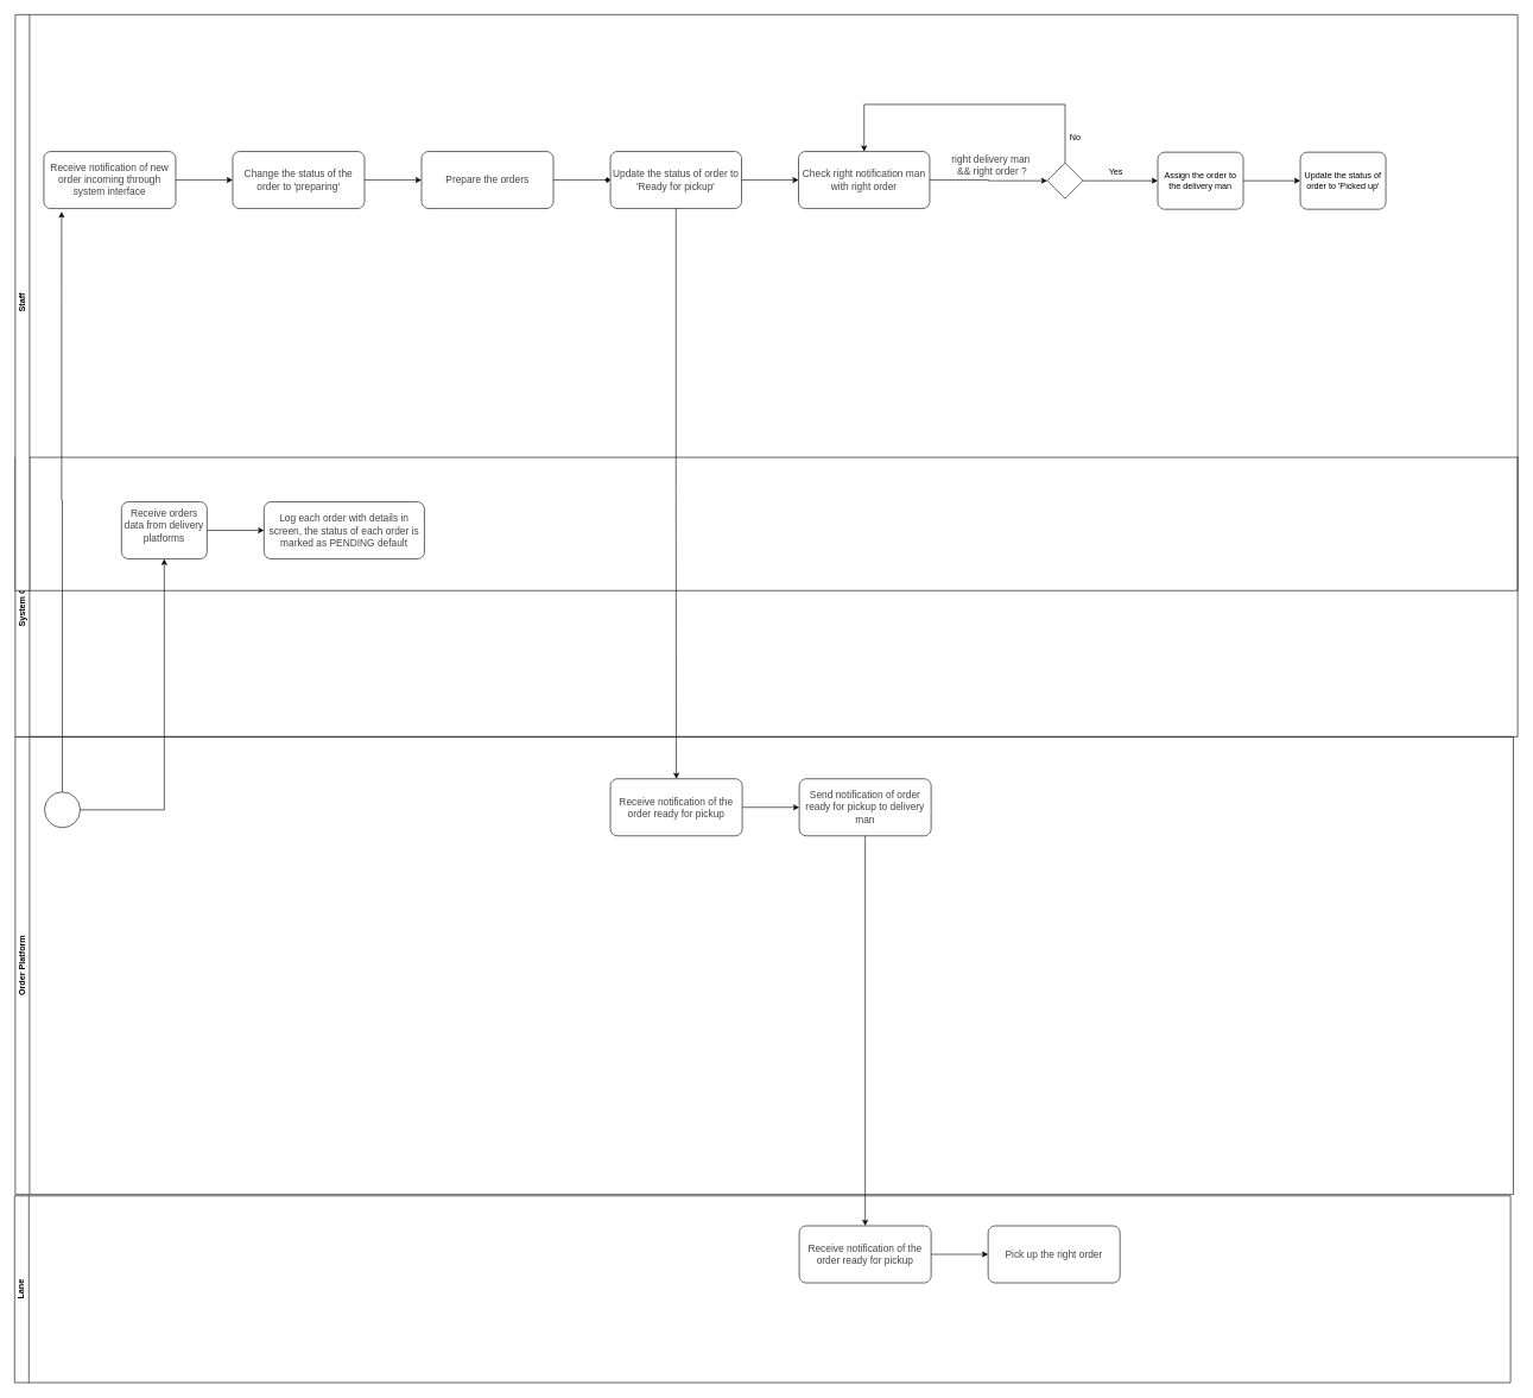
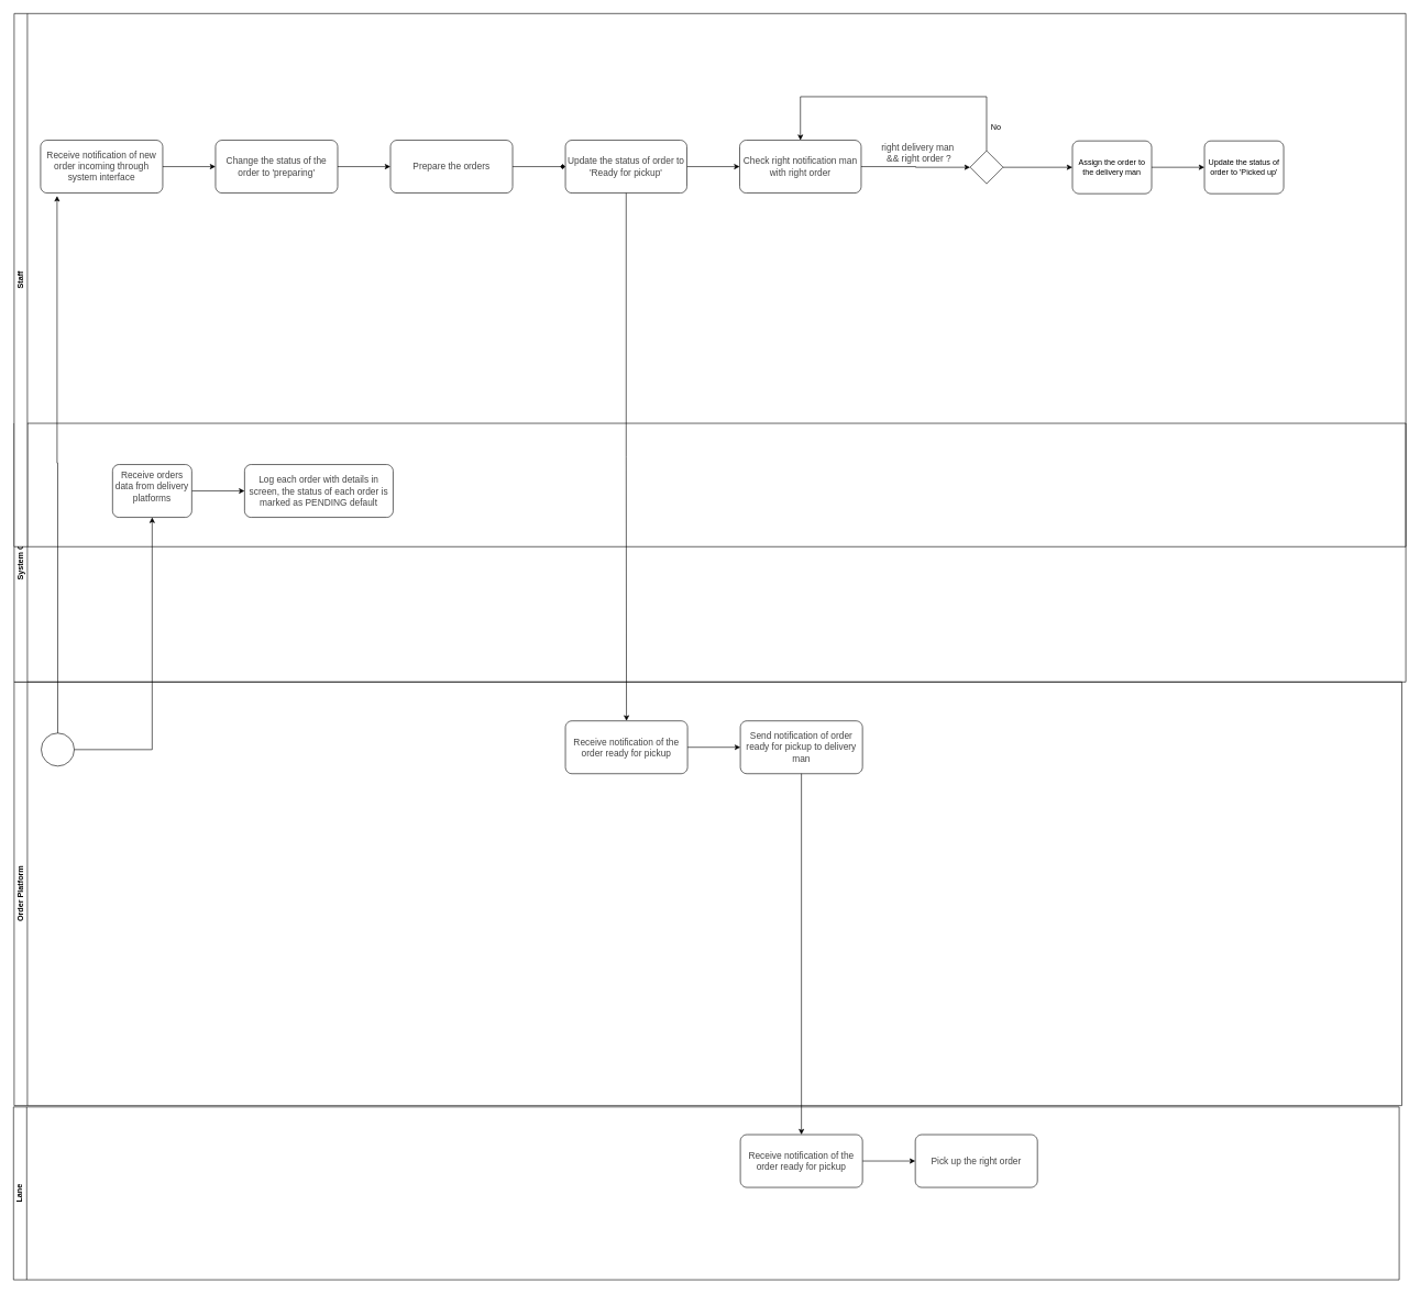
  <mxCell id="0" />
  <mxCell id="1" parent="0" />
  <mxCell id="2" value="Order Platform" style="swimlane;startSize=20;horizontal=0;html=1;whiteSpace=wrap;" vertex="1" parent="1"><mxGeometry x="21" y="1033" width="2102" height="642" as="geometry" /></mxCell>
  <mxCell id="3" value="" style="points=[[0.145,0.145,0],[0.5,0,0],[0.855,0.145,0],[1,0.5,0],[0.855,0.855,0],[0.5,1,0],[0.145,0.855,0],[0,0.5,0]];shape=mxgraph.bpmn.event;html=1;verticalLabelPosition=bottom;labelBackgroundColor=#ffffff;verticalAlign=top;align=center;perimeter=ellipsePerimeter;outlineConnect=0;aspect=fixed;outline=standard;symbol=general;" vertex="1" parent="2"><mxGeometry x="41" y="77.5" width="50" height="50" as="geometry" /></mxCell>
  <mxCell id="4" value="" style="edgeStyle=orthogonalEdgeStyle;rounded=0;orthogonalLoop=1;jettySize=auto;html=1;" edge="1" parent="2" source="5" target="6"><mxGeometry relative="1" as="geometry" /></mxCell>
  <mxCell id="5" value="&lt;span style=&quot;color: rgb(68, 68, 68); font-family: Arial, sans-serif; font-size: 13.944px;&quot;&gt;Receive notification of the order ready for pickup&lt;/span&gt;" style="points=[[0.25,0,0],[0.5,0,0],[0.75,0,0],[1,0.25,0],[1,0.5,0],[1,0.75,0],[0.75,1,0],[0.5,1,0],[0.25,1,0],[0,0.75,0],[0,0.5,0],[0,0.25,0]];shape=mxgraph.bpmn.task;whiteSpace=wrap;rectStyle=rounded;size=10;html=1;container=1;expand=0;collapsible=0;taskMarker=abstract;" vertex="1" parent="2"><mxGeometry x="835" y="59" width="185" height="80" as="geometry" /></mxCell>
  <mxCell id="6" value="&lt;span style=&quot;color: rgb(68, 68, 68); font-family: Arial, sans-serif; font-size: 13.944px;&quot;&gt;Send notification of order ready for pickup to delivery man&lt;/span&gt;" style="points=[[0.25,0,0],[0.5,0,0],[0.75,0,0],[1,0.25,0],[1,0.5,0],[1,0.75,0],[0.75,1,0],[0.5,1,0],[0.25,1,0],[0,0.75,0],[0,0.5,0],[0,0.25,0]];shape=mxgraph.bpmn.task;whiteSpace=wrap;rectStyle=rounded;size=10;html=1;container=1;expand=0;collapsible=0;taskMarker=abstract;" vertex="1" parent="2"><mxGeometry x="1100" y="59" width="185" height="80" as="geometry" /></mxCell>
  <mxCell id="7" value="System Center" style="swimlane;startSize=20;horizontal=0;html=1;whiteSpace=wrap;" vertex="1" parent="1"><mxGeometry x="21" y="641" width="2108" height="392" as="geometry" /></mxCell>
  <mxCell id="8" value="" style="edgeStyle=orthogonalEdgeStyle;rounded=0;orthogonalLoop=1;jettySize=auto;html=1;" edge="1" parent="7" source="9" target="10"><mxGeometry relative="1" as="geometry" /></mxCell>
  <mxCell id="9" value="&#10;&lt;span style=&quot;color: rgb(68, 68, 68); font-family: Arial, sans-serif; font-size: 13.944px; font-style: normal; font-variant-ligatures: normal; font-variant-caps: normal; font-weight: 400; letter-spacing: normal; orphans: 2; text-align: center; text-indent: 0px; text-transform: none; widows: 2; word-spacing: 0px; -webkit-text-stroke-width: 0px; white-space: normal; text-decoration-thickness: initial; text-decoration-style: initial; text-decoration-color: initial; display: inline !important; float: none;&quot;&gt;Receive orders data from delivery platforms&lt;/span&gt;&#10;&#10;" style="points=[[0.25,0,0],[0.5,0,0],[0.75,0,0],[1,0.25,0],[1,0.5,0],[1,0.75,0],[0.75,1,0],[0.5,1,0],[0.25,1,0],[0,0.75,0],[0,0.5,0],[0,0.25,0]];shape=mxgraph.bpmn.task;whiteSpace=wrap;rectStyle=rounded;size=10;html=1;container=1;expand=0;collapsible=0;taskMarker=abstract;" vertex="1" parent="7"><mxGeometry x="149" y="62.5" width="120" height="80" as="geometry" /></mxCell>
  <mxCell id="10" value="&lt;span style=&quot;color: rgb(68, 68, 68); font-family: Arial, sans-serif; font-size: 13.944px;&quot;&gt;Log each order with details in screen, the status of each order is marked as PENDING default&lt;/span&gt;" style="points=[[0.25,0,0],[0.5,0,0],[0.75,0,0],[1,0.25,0],[1,0.5,0],[1,0.75,0],[0.75,1,0],[0.5,1,0],[0.25,1,0],[0,0.75,0],[0,0.5,0],[0,0.25,0]];shape=mxgraph.bpmn.task;whiteSpace=wrap;rectStyle=rounded;size=10;html=1;container=1;expand=0;collapsible=0;taskMarker=abstract;fontStyle=0;verticalAlign=middle;align=center;" vertex="1" parent="7"><mxGeometry x="349" y="62.5" width="225" height="80" as="geometry" /></mxCell>
  <mxCell id="11" value="Staff" style="swimlane;startSize=20;horizontal=0;html=1;whiteSpace=wrap;" vertex="1" parent="7"><mxGeometry y="-621" width="2108" height="808" as="geometry" /></mxCell>
  <mxCell id="12" value="" style="edgeStyle=orthogonalEdgeStyle;rounded=0;orthogonalLoop=1;jettySize=auto;html=1;" edge="1" parent="11" source="13" target="15"><mxGeometry relative="1" as="geometry" /></mxCell>
  <mxCell id="13" value="&lt;span style=&quot;color: rgb(68, 68, 68); font-family: Arial, sans-serif; font-size: 13.944px;&quot;&gt;Receive notification of new order incoming through system interface&lt;/span&gt;" style="points=[[0.25,0,0],[0.5,0,0],[0.75,0,0],[1,0.25,0],[1,0.5,0],[1,0.75,0],[0.75,1,0],[0.5,1,0],[0.25,1,0],[0,0.75,0],[0,0.5,0],[0,0.25,0]];shape=mxgraph.bpmn.task;whiteSpace=wrap;rectStyle=rounded;size=10;html=1;container=1;expand=0;collapsible=0;taskMarker=abstract;" vertex="1" parent="11"><mxGeometry x="40" y="192" width="185" height="80" as="geometry" /></mxCell>
  <mxCell id="14" value="" style="edgeStyle=orthogonalEdgeStyle;rounded=0;orthogonalLoop=1;jettySize=auto;html=1;" edge="1" parent="11" source="15" target="17"><mxGeometry relative="1" as="geometry" /></mxCell>
  <mxCell id="15" value="&lt;span style=&quot;color: rgb(68, 68, 68); font-family: Arial, sans-serif; font-size: 13.944px;&quot;&gt;Change the status of the order to 'preparing'&lt;/span&gt;" style="points=[[0.25,0,0],[0.5,0,0],[0.75,0,0],[1,0.25,0],[1,0.5,0],[1,0.75,0],[0.75,1,0],[0.5,1,0],[0.25,1,0],[0,0.75,0],[0,0.5,0],[0,0.25,0]];shape=mxgraph.bpmn.task;whiteSpace=wrap;rectStyle=rounded;size=10;html=1;container=1;expand=0;collapsible=0;taskMarker=abstract;" vertex="1" parent="11"><mxGeometry x="305" y="192" width="185" height="80" as="geometry" /></mxCell>
  <mxCell id="16" value="" style="edgeStyle=orthogonalEdgeStyle;rounded=0;orthogonalLoop=1;jettySize=auto;html=1;endArrow=diamond;" edge="1" parent="11" source="17" target="19"><mxGeometry relative="1" as="geometry" /></mxCell>
  <mxCell id="17" value="&lt;font face=&quot;Arial, sans-serif&quot; color=&quot;#444444&quot;&gt;&lt;span style=&quot;font-size: 13.944px;&quot;&gt;Prepare the orders&lt;/span&gt;&lt;/font&gt;" style="points=[[0.25,0,0],[0.5,0,0],[0.75,0,0],[1,0.25,0],[1,0.5,0],[1,0.75,0],[0.75,1,0],[0.5,1,0],[0.25,1,0],[0,0.75,0],[0,0.5,0],[0,0.25,0]];shape=mxgraph.bpmn.task;whiteSpace=wrap;rectStyle=rounded;size=10;html=1;container=1;expand=0;collapsible=0;taskMarker=abstract;" vertex="1" parent="11"><mxGeometry x="570" y="192" width="185" height="80" as="geometry" /></mxCell>
  <mxCell id="18" value="" style="edgeStyle=orthogonalEdgeStyle;rounded=0;orthogonalLoop=1;jettySize=auto;html=1;" edge="1" parent="11" source="19" target="20"><mxGeometry relative="1" as="geometry" /></mxCell>
  <mxCell id="19" value="&lt;font face=&quot;Arial, sans-serif&quot; color=&quot;#444444&quot;&gt;&lt;span style=&quot;font-size: 13.944px;&quot;&gt;Update the status of order to 'Ready for pickup'&lt;/span&gt;&lt;/font&gt;" style="points=[[0.25,0,0],[0.5,0,0],[0.75,0,0],[1,0.25,0],[1,0.5,0],[1,0.75,0],[0.75,1,0],[0.5,1,0],[0.25,1,0],[0,0.75,0],[0,0.5,0],[0,0.25,0]];shape=mxgraph.bpmn.task;whiteSpace=wrap;rectStyle=rounded;size=10;html=1;container=1;expand=0;collapsible=0;taskMarker=abstract;" vertex="1" parent="11"><mxGeometry x="835" y="192" width="184" height="80" as="geometry" /></mxCell>
  <mxCell id="20" value="&lt;font face=&quot;Arial, sans-serif&quot; color=&quot;#444444&quot;&gt;&lt;span style=&quot;font-size: 13.944px;&quot;&gt;Check right notification man with right order&lt;/span&gt;&lt;/font&gt;" style="points=[[0.25,0,0],[0.5,0,0],[0.75,0,0],[1,0.25,0],[1,0.5,0],[1,0.75,0],[0.75,1,0],[0.5,1,0],[0.25,1,0],[0,0.75,0],[0,0.5,0],[0,0.25,0]];shape=mxgraph.bpmn.task;whiteSpace=wrap;rectStyle=rounded;size=10;html=1;container=1;expand=0;collapsible=0;taskMarker=abstract;" vertex="1" parent="11"><mxGeometry x="1099" y="192" width="184" height="80" as="geometry" /></mxCell>
  <mxCell id="21" value="" style="points=[[0.25,0.25,0],[0.5,0,0],[0.75,0.25,0],[1,0.5,0],[0.75,0.75,0],[0.5,1,0],[0.25,0.75,0],[0,0.5,0]];shape=mxgraph.bpmn.gateway2;html=1;verticalLabelPosition=bottom;labelBackgroundColor=#ffffff;verticalAlign=top;align=center;perimeter=rhombusPerimeter;outlineConnect=0;outline=none;symbol=none;" vertex="1" parent="11"><mxGeometry x="1448" y="208" width="50" height="50" as="geometry" /></mxCell>
  <mxCell id="22" style="edgeStyle=orthogonalEdgeStyle;rounded=0;orthogonalLoop=1;jettySize=auto;html=1;entryX=0;entryY=0.5;entryDx=0;entryDy=0;entryPerimeter=0;" edge="1" parent="11" source="20" target="21"><mxGeometry relative="1" as="geometry" /></mxCell>
  <mxCell id="23" value="&#10;&lt;span style=&quot;forced-color-adjust: none; font-style: normal; font-variant-ligatures: normal; font-variant-caps: normal; font-weight: 400; letter-spacing: normal; orphans: 2; text-align: center; text-indent: 0px; text-transform: none; widows: 2; word-spacing: 0px; -webkit-text-stroke-width: 0px; white-space: normal; background-color: rgb(255, 255, 255); text-decoration-thickness: initial; text-decoration-style: initial; text-decoration-color: initial; color: rgb(68, 68, 68); font-family: Arial, sans-serif; font-size: 13.944px;&quot;&gt;right delivery man&lt;/span&gt;&lt;div style=&quot;forced-color-adjust: none; color: rgb(0, 0, 0); font-family: Helvetica; font-size: 12px; font-style: normal; font-variant-ligatures: normal; font-variant-caps: normal; font-weight: 400; letter-spacing: normal; orphans: 2; text-align: center; text-indent: 0px; text-transform: none; widows: 2; word-spacing: 0px; -webkit-text-stroke-width: 0px; white-space: nowrap; background-color: rgb(255, 255, 255); text-decoration-thickness: initial; text-decoration-style: initial; text-decoration-color: initial;&quot;&gt;&lt;span style=&quot;forced-color-adjust: none; color: rgb(68, 68, 68); font-family: Arial, sans-serif; font-size: 13.944px; text-wrap: wrap;&quot;&gt;&amp;nbsp;&amp;amp;&amp;amp; right order ?&lt;/span&gt;&lt;/div&gt;&#10;&#10;" style="text;html=1;align=center;verticalAlign=middle;whiteSpace=wrap;rounded=0;" vertex="1" parent="11"><mxGeometry x="1295" y="204" width="148" height="30" as="geometry" /></mxCell>
  <mxCell id="24" style="edgeStyle=orthogonalEdgeStyle;rounded=0;orthogonalLoop=1;jettySize=auto;html=1;entryX=0.5;entryY=0;entryDx=0;entryDy=0;entryPerimeter=0;exitX=0.5;exitY=0;exitDx=0;exitDy=0;exitPerimeter=0;" edge="1" parent="11" source="21" target="20"><mxGeometry relative="1" as="geometry"><Array as="points"><mxPoint x="1473" y="126" /><mxPoint x="1191" y="126" /></Array></mxGeometry></mxCell>
  <mxCell id="25" value="No" style="text;html=1;align=center;verticalAlign=middle;resizable=0;points=[];autosize=1;strokeColor=none;fillColor=none;" vertex="1" parent="11"><mxGeometry x="1470" y="159" width="33" height="26" as="geometry" /></mxCell>
  <mxCell id="26" value="" style="edgeStyle=orthogonalEdgeStyle;rounded=0;orthogonalLoop=1;jettySize=auto;html=1;" edge="1" parent="11" source="27" target="30"><mxGeometry relative="1" as="geometry" /></mxCell>
  <mxCell id="27" value="Assign the order to the delivery man" style="points=[[0.25,0,0],[0.5,0,0],[0.75,0,0],[1,0.25,0],[1,0.5,0],[1,0.75,0],[0.75,1,0],[0.5,1,0],[0.25,1,0],[0,0.75,0],[0,0.5,0],[0,0.25,0]];shape=mxgraph.bpmn.task;whiteSpace=wrap;rectStyle=rounded;size=10;html=1;container=1;expand=0;collapsible=0;taskMarker=abstract;" vertex="1" parent="11"><mxGeometry x="1603" y="193" width="120" height="80" as="geometry" /></mxCell>
  <mxCell id="28" style="edgeStyle=orthogonalEdgeStyle;rounded=0;orthogonalLoop=1;jettySize=auto;html=1;entryX=0;entryY=0.5;entryDx=0;entryDy=0;entryPerimeter=0;" edge="1" parent="11" source="21" target="27"><mxGeometry relative="1" as="geometry" /></mxCell>
- <mxCell id="29" value="Yes" style="text;html=1;align=center;verticalAlign=middle;resizable=0;points=[];autosize=1;strokeColor=none;fillColor=none;" vertex="1" parent="11"><mxGeometry x="1525" y="208" width="38" height="26" as="geometry" /></mxCell>
  <mxCell id="30" value="Update the status of order to 'Picked up'" style="points=[[0.25,0,0],[0.5,0,0],[0.75,0,0],[1,0.25,0],[1,0.5,0],[1,0.75,0],[0.75,1,0],[0.5,1,0],[0.25,1,0],[0,0.75,0],[0,0.5,0],[0,0.25,0]];shape=mxgraph.bpmn.task;whiteSpace=wrap;rectStyle=rounded;size=10;html=1;container=1;expand=0;collapsible=0;taskMarker=abstract;" vertex="1" parent="11"><mxGeometry x="1803" y="193" width="120" height="80" as="geometry" /></mxCell>
  <mxCell id="31" style="edgeStyle=orthogonalEdgeStyle;rounded=0;orthogonalLoop=1;jettySize=auto;html=1;entryX=0.135;entryY=1.055;entryDx=0;entryDy=0;entryPerimeter=0;" edge="1" parent="1" source="3" target="13"><mxGeometry relative="1" as="geometry" /></mxCell>
  <mxCell id="32" style="edgeStyle=orthogonalEdgeStyle;rounded=0;orthogonalLoop=1;jettySize=auto;html=1;entryX=0.5;entryY=1;entryDx=0;entryDy=0;entryPerimeter=0;" edge="1" parent="1" source="3" target="9"><mxGeometry relative="1" as="geometry" /></mxCell>
  <mxCell id="33" value="" style="edgeStyle=orthogonalEdgeStyle;rounded=0;orthogonalLoop=1;jettySize=auto;html=1;" edge="1" parent="1" source="19" target="5"><mxGeometry relative="1" as="geometry" /></mxCell>
  <mxCell id="34" value="Lane" style="swimlane;startSize=20;horizontal=0;html=1;whiteSpace=wrap;" vertex="1" parent="1"><mxGeometry x="20" y="1677" width="2099" height="262" as="geometry" /></mxCell>
  <mxCell id="35" value="" style="edgeStyle=orthogonalEdgeStyle;rounded=0;orthogonalLoop=1;jettySize=auto;html=1;" edge="1" parent="34" source="36" target="37"><mxGeometry relative="1" as="geometry" /></mxCell>
  <mxCell id="36" value="&lt;span style=&quot;color: rgb(68, 68, 68); font-family: Arial, sans-serif; font-size: 13.944px;&quot;&gt;Receive notification of the order ready for pickup&lt;/span&gt;" style="points=[[0.25,0,0],[0.5,0,0],[0.75,0,0],[1,0.25,0],[1,0.5,0],[1,0.75,0],[0.75,1,0],[0.5,1,0],[0.25,1,0],[0,0.75,0],[0,0.5,0],[0,0.25,0]];shape=mxgraph.bpmn.task;whiteSpace=wrap;rectStyle=rounded;size=10;html=1;container=1;expand=0;collapsible=0;taskMarker=abstract;" vertex="1" parent="34"><mxGeometry x="1101" y="42" width="185" height="80" as="geometry" /></mxCell>
  <mxCell id="37" value="&lt;span style=&quot;color: rgb(68, 68, 68); font-family: Arial, sans-serif; font-size: 13.944px;&quot;&gt;Pick up the right order&lt;/span&gt;" style="points=[[0.25,0,0],[0.5,0,0],[0.75,0,0],[1,0.25,0],[1,0.5,0],[1,0.75,0],[0.75,1,0],[0.5,1,0],[0.25,1,0],[0,0.75,0],[0,0.5,0],[0,0.25,0]];shape=mxgraph.bpmn.task;whiteSpace=wrap;rectStyle=rounded;size=10;html=1;container=1;expand=0;collapsible=0;taskMarker=abstract;" vertex="1" parent="34"><mxGeometry x="1366" y="42" width="185" height="80" as="geometry" /></mxCell>
  <mxCell id="38" value="" style="edgeStyle=orthogonalEdgeStyle;rounded=0;orthogonalLoop=1;jettySize=auto;html=1;exitX=0.5;exitY=1;exitDx=0;exitDy=0;exitPerimeter=0;" edge="1" parent="1" source="6" target="36"><mxGeometry relative="1" as="geometry"><mxPoint x="1207.667" y="1018" as="sourcePoint" /></mxGeometry></mxCell>
